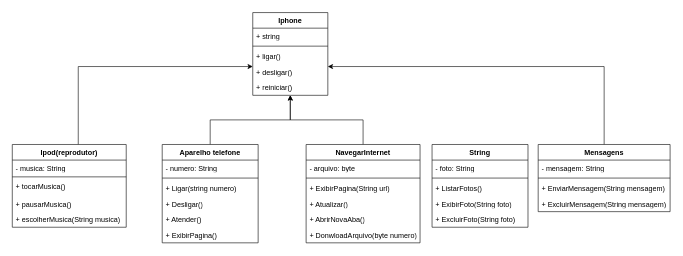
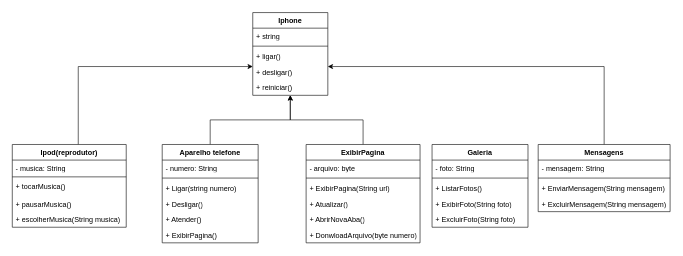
  <mxCell id="0" />
  <mxCell id="1" parent="0" />
  <mxCell id="2" value="Iphone" style="swimlane;fontStyle=1;align=center;verticalAlign=top;childLayout=stackLayout;horizontal=1;startSize=26;horizontalStack=0;resizeParent=1;resizeParentMax=0;resizeLast=0;collapsible=1;marginBottom=0;whiteSpace=wrap;html=1;" parent="1" vertex="1"><mxGeometry x="421" y="20" width="125.22" height="138" as="geometry" /></mxCell>
  <mxCell id="3" value="+ string&amp;nbsp;" style="text;strokeColor=none;fillColor=none;align=left;verticalAlign=top;spacingLeft=4;spacingRight=4;overflow=hidden;rotatable=0;points=[[0,0.5],[1,0.5]];portConstraint=eastwest;whiteSpace=wrap;html=1;" parent="2" vertex="1"><mxGeometry y="26" width="125.22" height="26" as="geometry" /></mxCell>
  <mxCell id="4" value="" style="line;strokeWidth=1;fillColor=none;align=left;verticalAlign=middle;spacingTop=-1;spacingLeft=3;spacingRight=3;rotatable=0;labelPosition=right;points=[];portConstraint=eastwest;strokeColor=inherit;" parent="2" vertex="1"><mxGeometry y="52" width="125.22" height="8" as="geometry" /></mxCell>
  <mxCell id="5" value="+ ligar()" style="text;strokeColor=none;fillColor=none;align=left;verticalAlign=top;spacingLeft=4;spacingRight=4;overflow=hidden;rotatable=0;points=[[0,0.5],[1,0.5]];portConstraint=eastwest;whiteSpace=wrap;html=1;" parent="2" vertex="1"><mxGeometry y="60" width="125.22" height="26" as="geometry" /></mxCell>
  <mxCell id="6" value="+ desligar()" style="text;strokeColor=none;fillColor=none;align=left;verticalAlign=top;spacingLeft=4;spacingRight=4;overflow=hidden;rotatable=0;points=[[0,0.5],[1,0.5]];portConstraint=eastwest;whiteSpace=wrap;html=1;" parent="2" vertex="1"><mxGeometry y="86" width="125.22" height="26" as="geometry" /></mxCell>
  <mxCell id="7" value="+ reiniciar()" style="text;strokeColor=none;fillColor=none;align=left;verticalAlign=top;spacingLeft=4;spacingRight=4;overflow=hidden;rotatable=0;points=[[0,0.5],[1,0.5]];portConstraint=eastwest;whiteSpace=wrap;html=1;" parent="2" vertex="1"><mxGeometry y="112" width="125.22" height="26" as="geometry" /></mxCell>
  <mxCell id="8" style="edgeStyle=orthogonalEdgeStyle;rounded=0;orthogonalLoop=1;jettySize=auto;html=1;" parent="1" source="9" target="2" edge="1"><mxGeometry relative="1" as="geometry"><Array as="points"><mxPoint x="130" y="110" /></Array></mxGeometry></mxCell>
  <mxCell id="9" value="Ipod(reprodutor)" style="swimlane;fontStyle=1;align=center;verticalAlign=top;childLayout=stackLayout;horizontal=1;startSize=26;horizontalStack=0;resizeParent=1;resizeParentMax=0;resizeLast=0;collapsible=1;marginBottom=0;whiteSpace=wrap;html=1;" parent="1" vertex="1"><mxGeometry x="20" y="240" width="190" height="138" as="geometry" /></mxCell>
  <mxCell id="10" value="- musica: String" style="text;strokeColor=none;fillColor=none;align=left;verticalAlign=top;spacingLeft=4;spacingRight=4;overflow=hidden;rotatable=0;points=[[0,0.5],[1,0.5]];portConstraint=eastwest;whiteSpace=wrap;html=1;" vertex="1" parent="9"><mxGeometry y="26" width="190" height="26" as="geometry" /></mxCell>
  <mxCell id="11" value="" style="line;strokeWidth=1;fillColor=none;align=left;verticalAlign=middle;spacingTop=-1;spacingLeft=3;spacingRight=3;rotatable=0;labelPosition=right;points=[];portConstraint=eastwest;strokeColor=inherit;" parent="9" vertex="1"><mxGeometry y="52" width="190" height="4" as="geometry" /></mxCell>
  <mxCell id="12" value="+ tocarMusica()&lt;div&gt;&lt;br&gt;&lt;/div&gt;" style="text;strokeColor=none;fillColor=none;align=left;verticalAlign=top;spacingLeft=4;spacingRight=4;overflow=hidden;rotatable=0;points=[[0,0.5],[1,0.5]];portConstraint=eastwest;whiteSpace=wrap;html=1;" parent="9" vertex="1"><mxGeometry y="56" width="190" height="30" as="geometry" /></mxCell>
  <mxCell id="13" value="+ pausarM&lt;span style=&quot;color: rgba(0, 0, 0, 0); font-family: monospace; font-size: 0px; text-wrap: nowrap;&quot;&gt;%3CmxGraphModel%3E%3Croot%3E%3CmxCell%20id%3D%220%22%2F%3E%3CmxCell%20id%3D%221%22%20parent%3D%220%22%2F%3E%3CmxCell%20id%3D%222%22%20value%3D%22%2B%20method(type)%3A%20type%22%20style%3D%22text%3BstrokeColor%3Dnone%3BfillColor%3Dnone%3Balign%3Dleft%3BverticalAlign%3Dtop%3BspacingLeft%3D4%3BspacingRight%3D4%3Boverflow%3Dhidden%3Brotatable%3D0%3Bpoints%3D%5B%5B0%2C0.5%5D%2C%5B1%2C0.5%5D%5D%3BportConstraint%3Deastwest%3BwhiteSpace%3Dwrap%3Bhtml%3D1%3B%22%20vertex%3D%221%22%20parent%3D%221%22%3E%3CmxGeometry%20x%3D%22200%22%20y%3D%22380%22%20width%3D%22160%22%20height%3D%2226%22%20as%3D%22geometry%22%2F%3E%3C%2FmxCell%3E%3C%2Froot%3E%3C%2FmxGraphModel%3E&lt;/span&gt;usica()&lt;div&gt;&lt;br&gt;&lt;div&gt;&lt;br&gt;&lt;/div&gt;&lt;/div&gt;" style="text;strokeColor=none;fillColor=none;align=left;verticalAlign=top;spacingLeft=4;spacingRight=4;overflow=hidden;rotatable=0;points=[[0,0.5],[1,0.5]];portConstraint=eastwest;whiteSpace=wrap;html=1;" vertex="1" parent="9"><mxGeometry y="86" width="190" height="26" as="geometry" /></mxCell>
  <mxCell id="14" value="+ escolherMusica(String musica)" style="text;strokeColor=none;fillColor=none;align=left;verticalAlign=top;spacingLeft=4;spacingRight=4;overflow=hidden;rotatable=0;points=[[0,0.5],[1,0.5]];portConstraint=eastwest;whiteSpace=wrap;html=1;" vertex="1" parent="9"><mxGeometry y="112" width="190" height="26" as="geometry" /></mxCell>
  <mxCell id="15" style="edgeStyle=orthogonalEdgeStyle;rounded=0;orthogonalLoop=1;jettySize=auto;html=1;" parent="1" source="16" target="2" edge="1"><mxGeometry relative="1" as="geometry" /></mxCell>
  <mxCell id="16" value="Aparelho telefone" style="swimlane;fontStyle=1;align=center;verticalAlign=top;childLayout=stackLayout;horizontal=1;startSize=26;horizontalStack=0;resizeParent=1;resizeParentMax=0;resizeLast=0;collapsible=1;marginBottom=0;whiteSpace=wrap;html=1;" parent="1" vertex="1"><mxGeometry x="270" y="240" width="160" height="164" as="geometry" /></mxCell>
  <mxCell id="17" value="- numero: String" style="text;strokeColor=none;fillColor=none;align=left;verticalAlign=top;spacingLeft=4;spacingRight=4;overflow=hidden;rotatable=0;points=[[0,0.5],[1,0.5]];portConstraint=eastwest;whiteSpace=wrap;html=1;" vertex="1" parent="16"><mxGeometry y="26" width="160" height="26" as="geometry" /></mxCell>
  <mxCell id="18" value="" style="line;strokeWidth=1;fillColor=none;align=left;verticalAlign=middle;spacingTop=-1;spacingLeft=3;spacingRight=3;rotatable=0;labelPosition=right;points=[];portConstraint=eastwest;strokeColor=inherit;" parent="16" vertex="1"><mxGeometry y="52" width="160" height="8" as="geometry" /></mxCell>
  <mxCell id="19" value="+ Ligar(string numero)" style="text;strokeColor=none;fillColor=none;align=left;verticalAlign=top;spacingLeft=4;spacingRight=4;overflow=hidden;rotatable=0;points=[[0,0.5],[1,0.5]];portConstraint=eastwest;whiteSpace=wrap;html=1;" parent="16" vertex="1"><mxGeometry y="60" width="160" height="26" as="geometry" /></mxCell>
  <mxCell id="20" value="+ Desligar()&lt;div&gt;&lt;br/&gt;&lt;/div&gt;" style="text;strokeColor=none;fillColor=none;align=left;verticalAlign=top;spacingLeft=4;spacingRight=4;overflow=hidden;rotatable=0;points=[[0,0.5],[1,0.5]];portConstraint=eastwest;whiteSpace=wrap;html=1;" vertex="1" parent="16"><mxGeometry y="86" width="160" height="26" as="geometry" /></mxCell>
  <mxCell id="21" value="+ Atender()&lt;div&gt;&lt;br&gt;&lt;/div&gt;" style="text;strokeColor=none;fillColor=none;align=left;verticalAlign=top;spacingLeft=4;spacingRight=4;overflow=hidden;rotatable=0;points=[[0,0.5],[1,0.5]];portConstraint=eastwest;whiteSpace=wrap;html=1;" vertex="1" parent="16"><mxGeometry y="112" width="160" height="26" as="geometry" /></mxCell>
  <mxCell id="22" value="+ ExibirPagina()&lt;div&gt;&lt;br&gt;&lt;/div&gt;" style="text;strokeColor=none;fillColor=none;align=left;verticalAlign=top;spacingLeft=4;spacingRight=4;overflow=hidden;rotatable=0;points=[[0,0.5],[1,0.5]];portConstraint=eastwest;whiteSpace=wrap;html=1;" vertex="1" parent="16"><mxGeometry y="138" width="160" height="26" as="geometry" /></mxCell>
  <mxCell id="23" style="edgeStyle=orthogonalEdgeStyle;rounded=0;orthogonalLoop=1;jettySize=auto;html=1;" parent="1" source="24" target="2" edge="1"><mxGeometry relative="1" as="geometry" /></mxCell>
- <mxCell id="24" value="NavegarInternet" style="swimlane;fontStyle=1;align=center;verticalAlign=top;childLayout=stackLayout;horizontal=1;startSize=26;horizontalStack=0;resizeParent=1;resizeParentMax=0;resizeLast=0;collapsible=1;marginBottom=0;whiteSpace=wrap;html=1;" parent="1" vertex="1"><mxGeometry x="510" y="240" width="190" height="164" as="geometry" /></mxCell>
+ <mxCell id="24" value="ExibirPagina" style="swimlane;fontStyle=1;align=center;verticalAlign=top;childLayout=stackLayout;horizontal=1;startSize=26;horizontalStack=0;resizeParent=1;resizeParentMax=0;resizeLast=0;collapsible=1;marginBottom=0;whiteSpace=wrap;html=1;" parent="1" vertex="1"><mxGeometry x="510" y="240" width="190" height="164" as="geometry" /></mxCell>
  <mxCell id="25" value="- arquivo: byte" style="text;strokeColor=none;fillColor=none;align=left;verticalAlign=top;spacingLeft=4;spacingRight=4;overflow=hidden;rotatable=0;points=[[0,0.5],[1,0.5]];portConstraint=eastwest;whiteSpace=wrap;html=1;" vertex="1" parent="24"><mxGeometry y="26" width="190" height="26" as="geometry" /></mxCell>
  <mxCell id="26" value="" style="line;strokeWidth=1;fillColor=none;align=left;verticalAlign=middle;spacingTop=-1;spacingLeft=3;spacingRight=3;rotatable=0;labelPosition=right;points=[];portConstraint=eastwest;strokeColor=inherit;" parent="24" vertex="1"><mxGeometry y="52" width="190" height="8" as="geometry" /></mxCell>
  <mxCell id="27" value="+ ExibirPagina(String url)" style="text;strokeColor=none;fillColor=none;align=left;verticalAlign=top;spacingLeft=4;spacingRight=4;overflow=hidden;rotatable=0;points=[[0,0.5],[1,0.5]];portConstraint=eastwest;whiteSpace=wrap;html=1;" parent="24" vertex="1"><mxGeometry y="60" width="190" height="26" as="geometry" /></mxCell>
  <mxCell id="28" value="+ Atualizar()" style="text;strokeColor=none;fillColor=none;align=left;verticalAlign=top;spacingLeft=4;spacingRight=4;overflow=hidden;rotatable=0;points=[[0,0.5],[1,0.5]];portConstraint=eastwest;whiteSpace=wrap;html=1;" vertex="1" parent="24"><mxGeometry y="86" width="190" height="26" as="geometry" /></mxCell>
  <mxCell id="29" value="+ AbrirNovaAba(&lt;span style=&quot;color: rgba(0, 0, 0, 0); font-family: monospace; font-size: 0px; text-wrap: nowrap;&quot;&gt;%3CmxGraphModel%3E%3Croot%3E%3CmxCell%20id%3D%220%22%2F%3E%3CmxCell%20id%3D%221%22%20parent%3D%220%22%2F%3E%3CmxCell%20id%3D%222%22%20value%3D%22%2B%20method(type)%3A%20type%22%20style%3D%22text%3BstrokeColor%3Dnone%3BfillColor%3Dnone%3Balign%3Dleft%3BverticalAlign%3Dtop%3BspacingLeft%3D4%3BspacingRight%3D4%3Boverflow%3Dhidden%3Brotatable%3D0%3Bpoints%3D%5B%5B0%2C0.5%5D%2C%5B1%2C0.5%5D%5D%3BportConstraint%3Deastwest%3BwhiteSpace%3Dwrap%3Bhtml%3D1%3B%22%20vertex%3D%221%22%20parent%3D%221%22%3E%3CmxGeometry%20x%3D%22440%22%20y%3D%22380%22%20width%3D%22160%22%20height%3D%2226%22%20as%3D%22geometry%22%2F%3E%3C%2FmxCell%3E%3C%2Froot%3E%3C%2FmxGraphModel%3E&lt;/span&gt;)" style="text;strokeColor=none;fillColor=none;align=left;verticalAlign=top;spacingLeft=4;spacingRight=4;overflow=hidden;rotatable=0;points=[[0,0.5],[1,0.5]];portConstraint=eastwest;whiteSpace=wrap;html=1;" vertex="1" parent="24"><mxGeometry y="112" width="190" height="26" as="geometry" /></mxCell>
  <mxCell id="30" value="+ DonwloadArquivo(byte numero)" style="text;strokeColor=none;fillColor=none;align=left;verticalAlign=top;spacingLeft=4;spacingRight=4;overflow=hidden;rotatable=0;points=[[0,0.5],[1,0.5]];portConstraint=eastwest;whiteSpace=wrap;html=1;" vertex="1" parent="24"><mxGeometry y="138" width="190" height="26" as="geometry" /></mxCell>
- <mxCell id="31" value="String" style="swimlane;fontStyle=1;align=center;verticalAlign=top;childLayout=stackLayout;horizontal=1;startSize=26;horizontalStack=0;resizeParent=1;resizeParentMax=0;resizeLast=0;collapsible=1;marginBottom=0;whiteSpace=wrap;html=1;" parent="1" vertex="1"><mxGeometry x="720" y="240" width="160" height="138" as="geometry" /></mxCell>
+ <mxCell id="31" value="Galeria" style="swimlane;fontStyle=1;align=center;verticalAlign=top;childLayout=stackLayout;horizontal=1;startSize=26;horizontalStack=0;resizeParent=1;resizeParentMax=0;resizeLast=0;collapsible=1;marginBottom=0;whiteSpace=wrap;html=1;" parent="1" vertex="1"><mxGeometry x="720" y="240" width="160" height="138" as="geometry" /></mxCell>
  <mxCell id="32" value="- foto: String" style="text;strokeColor=none;fillColor=none;align=left;verticalAlign=top;spacingLeft=4;spacingRight=4;overflow=hidden;rotatable=0;points=[[0,0.5],[1,0.5]];portConstraint=eastwest;whiteSpace=wrap;html=1;" vertex="1" parent="31"><mxGeometry y="26" width="160" height="26" as="geometry" /></mxCell>
  <mxCell id="33" value="" style="line;strokeWidth=1;fillColor=none;align=left;verticalAlign=middle;spacingTop=-1;spacingLeft=3;spacingRight=3;rotatable=0;labelPosition=right;points=[];portConstraint=eastwest;strokeColor=inherit;" parent="31" vertex="1"><mxGeometry y="52" width="160" height="8" as="geometry" /></mxCell>
  <mxCell id="34" value="+ ListarFotos()" style="text;strokeColor=none;fillColor=none;align=left;verticalAlign=top;spacingLeft=4;spacingRight=4;overflow=hidden;rotatable=0;points=[[0,0.5],[1,0.5]];portConstraint=eastwest;whiteSpace=wrap;html=1;" parent="31" vertex="1"><mxGeometry y="60" width="160" height="26" as="geometry" /></mxCell>
  <mxCell id="35" value="+ E&lt;span style=&quot;color: rgba(0, 0, 0, 0); font-family: monospace; font-size: 0px; text-wrap: nowrap;&quot;&gt;%3CmxGraphModel%3E%3Croot%3E%3CmxCell%20id%3D%220%22%2F%3E%3CmxCell%20id%3D%221%22%20parent%3D%220%22%2F%3E%3CmxCell%20id%3D%222%22%20value%3D%22%2B%20method(type)%3A%20type%22%20style%3D%22text%3BstrokeColor%3Dnone%3BfillColor%3Dnone%3Balign%3Dleft%3BverticalAlign%3Dtop%3BspacingLeft%3D4%3BspacingRight%3D4%3Boverflow%3Dhidden%3Brotatable%3D0%3Bpoints%3D%5B%5B0%2C0.5%5D%2C%5B1%2C0.5%5D%5D%3BportConstraint%3Deastwest%3BwhiteSpace%3Dwrap%3Bhtml%3D1%3B%22%20vertex%3D%221%22%20parent%3D%221%22%3E%3CmxGeometry%20x%3D%22650%22%20y%3D%22354%22%20width%3D%22160%22%20height%3D%2226%22%20as%3D%22geometry%22%2F%3E%3C%2FmxCell%3E%3C%2Froot%3E%3C%2FmxGraphModel%3E&lt;/span&gt;xibirFoto(String foto)" style="text;strokeColor=none;fillColor=none;align=left;verticalAlign=top;spacingLeft=4;spacingRight=4;overflow=hidden;rotatable=0;points=[[0,0.5],[1,0.5]];portConstraint=eastwest;whiteSpace=wrap;html=1;" vertex="1" parent="31"><mxGeometry y="86" width="160" height="26" as="geometry" /></mxCell>
  <mxCell id="36" value="+ ExcluirFoto(String foto)" style="text;strokeColor=none;fillColor=none;align=left;verticalAlign=top;spacingLeft=4;spacingRight=4;overflow=hidden;rotatable=0;points=[[0,0.5],[1,0.5]];portConstraint=eastwest;whiteSpace=wrap;html=1;" vertex="1" parent="31"><mxGeometry y="112" width="160" height="26" as="geometry" /></mxCell>
  <mxCell id="37" style="edgeStyle=orthogonalEdgeStyle;rounded=0;orthogonalLoop=1;jettySize=auto;html=1;" edge="1" parent="1" source="38" target="2"><mxGeometry relative="1" as="geometry"><Array as="points"><mxPoint x="1007" y="110" /></Array></mxGeometry></mxCell>
  <mxCell id="38" value="Mensagens" style="swimlane;fontStyle=1;align=center;verticalAlign=top;childLayout=stackLayout;horizontal=1;startSize=26;horizontalStack=0;resizeParent=1;resizeParentMax=0;resizeLast=0;collapsible=1;marginBottom=0;whiteSpace=wrap;html=1;" vertex="1" parent="1"><mxGeometry x="897" y="240" width="220" height="112" as="geometry" /></mxCell>
  <mxCell id="39" value="- mensagem: String" style="text;strokeColor=none;fillColor=none;align=left;verticalAlign=top;spacingLeft=4;spacingRight=4;overflow=hidden;rotatable=0;points=[[0,0.5],[1,0.5]];portConstraint=eastwest;whiteSpace=wrap;html=1;" vertex="1" parent="38"><mxGeometry y="26" width="220" height="26" as="geometry" /></mxCell>
  <mxCell id="40" value="" style="line;strokeWidth=1;fillColor=none;align=left;verticalAlign=middle;spacingTop=-1;spacingLeft=3;spacingRight=3;rotatable=0;labelPosition=right;points=[];portConstraint=eastwest;strokeColor=inherit;" vertex="1" parent="38"><mxGeometry y="52" width="220" height="8" as="geometry" /></mxCell>
  <mxCell id="41" value="+ EnviarMensagem&lt;span style=&quot;color: rgba(0, 0, 0, 0); font-family: monospace; font-size: 0px; text-wrap: nowrap;&quot;&gt;%3CmxGraphModel%3E%3Croot%3E%3CmxCell%20id%3D%220%22%2F%3E%3CmxCell%20id%3D%221%22%20parent%3D%220%22%2F%3E%3CmxCell%20id%3D%222%22%20value%3D%22%2B%20method(type)%3A%20type%22%20style%3D%22text%3BstrokeColor%3Dnone%3BfillColor%3Dnone%3Balign%3Dleft%3BverticalAlign%3Dtop%3BspacingLeft%3D4%3BspacingRight%3D4%3Boverflow%3Dhidden%3Brotatable%3D0%3Bpoints%3D%5B%5B0%2C0.5%5D%2C%5B1%2C0.5%5D%5D%3BportConstraint%3Deastwest%3BwhiteSpace%3Dwrap%3Bhtml%3D1%3B%22%20vertex%3D%221%22%20parent%3D%221%22%3E%3CmxGeometry%20x%3D%22650%22%20y%3D%22354%22%20width%3D%22160%22%20height%3D%2226%22%20as%3D%22geometry%22%2F%3E%3C%2FmxCell%3E%3C%2Froot%3E%3C%2FmxGraphMode&lt;/span&gt;(String mensagem)" style="text;strokeColor=none;fillColor=none;align=left;verticalAlign=top;spacingLeft=4;spacingRight=4;overflow=hidden;rotatable=0;points=[[0,0.5],[1,0.5]];portConstraint=eastwest;whiteSpace=wrap;html=1;" vertex="1" parent="38"><mxGeometry y="60" width="220" height="26" as="geometry" /></mxCell>
  <mxCell id="42" value="+ ExcluirMensagem&lt;span style=&quot;text-wrap: nowrap; color: rgba(0, 0, 0, 0); font-family: monospace; font-size: 0px;&quot;&gt;%3CmxGraphModel%3E%3Croot%3E%3CmxCell%20id%3D%220%22%2F%3E%3CmxCell%20id%3D%221%22%20parent%3D%220%22%2F%3E%3CmxCell%20id%3D%222%22%20value%3D%22%2B%20method(type)%3A%20type%22%20style%3D%22text%3BstrokeColor%3Dnone%3BfillColor%3Dnone%3Balign%3Dleft%3BverticalAlign%3Dtop%3BspacingLeft%3D4%3BspacingRight%3D4%3Boverflow%3Dhidden%3Brotatable%3D0%3Bpoints%3D%5B%5B0%2C0.5%5D%2C%5B1%2C0.5%5D%5D%3BportConstraint%3Deastwest%3BwhiteSpace%3Dwrap%3Bhtml%3D1%3B%22%20vertex%3D%221%22%20parent%3D%221%22%3E%3CmxGeometry%20x%3D%22650%22%20y%3D%22354%22%20width%3D%22160%22%20height%3D%2226%22%20as%3D%22geometry%22%2F%3E%3C%2FmxCell%3E%3C%2Froot%3E%3C%2FmxGraphMode&lt;/span&gt;(String mensagem)" style="text;strokeColor=none;fillColor=none;align=left;verticalAlign=top;spacingLeft=4;spacingRight=4;overflow=hidden;rotatable=0;points=[[0,0.5],[1,0.5]];portConstraint=eastwest;whiteSpace=wrap;html=1;" vertex="1" parent="38"><mxGeometry y="86" width="220" height="26" as="geometry" /></mxCell>
